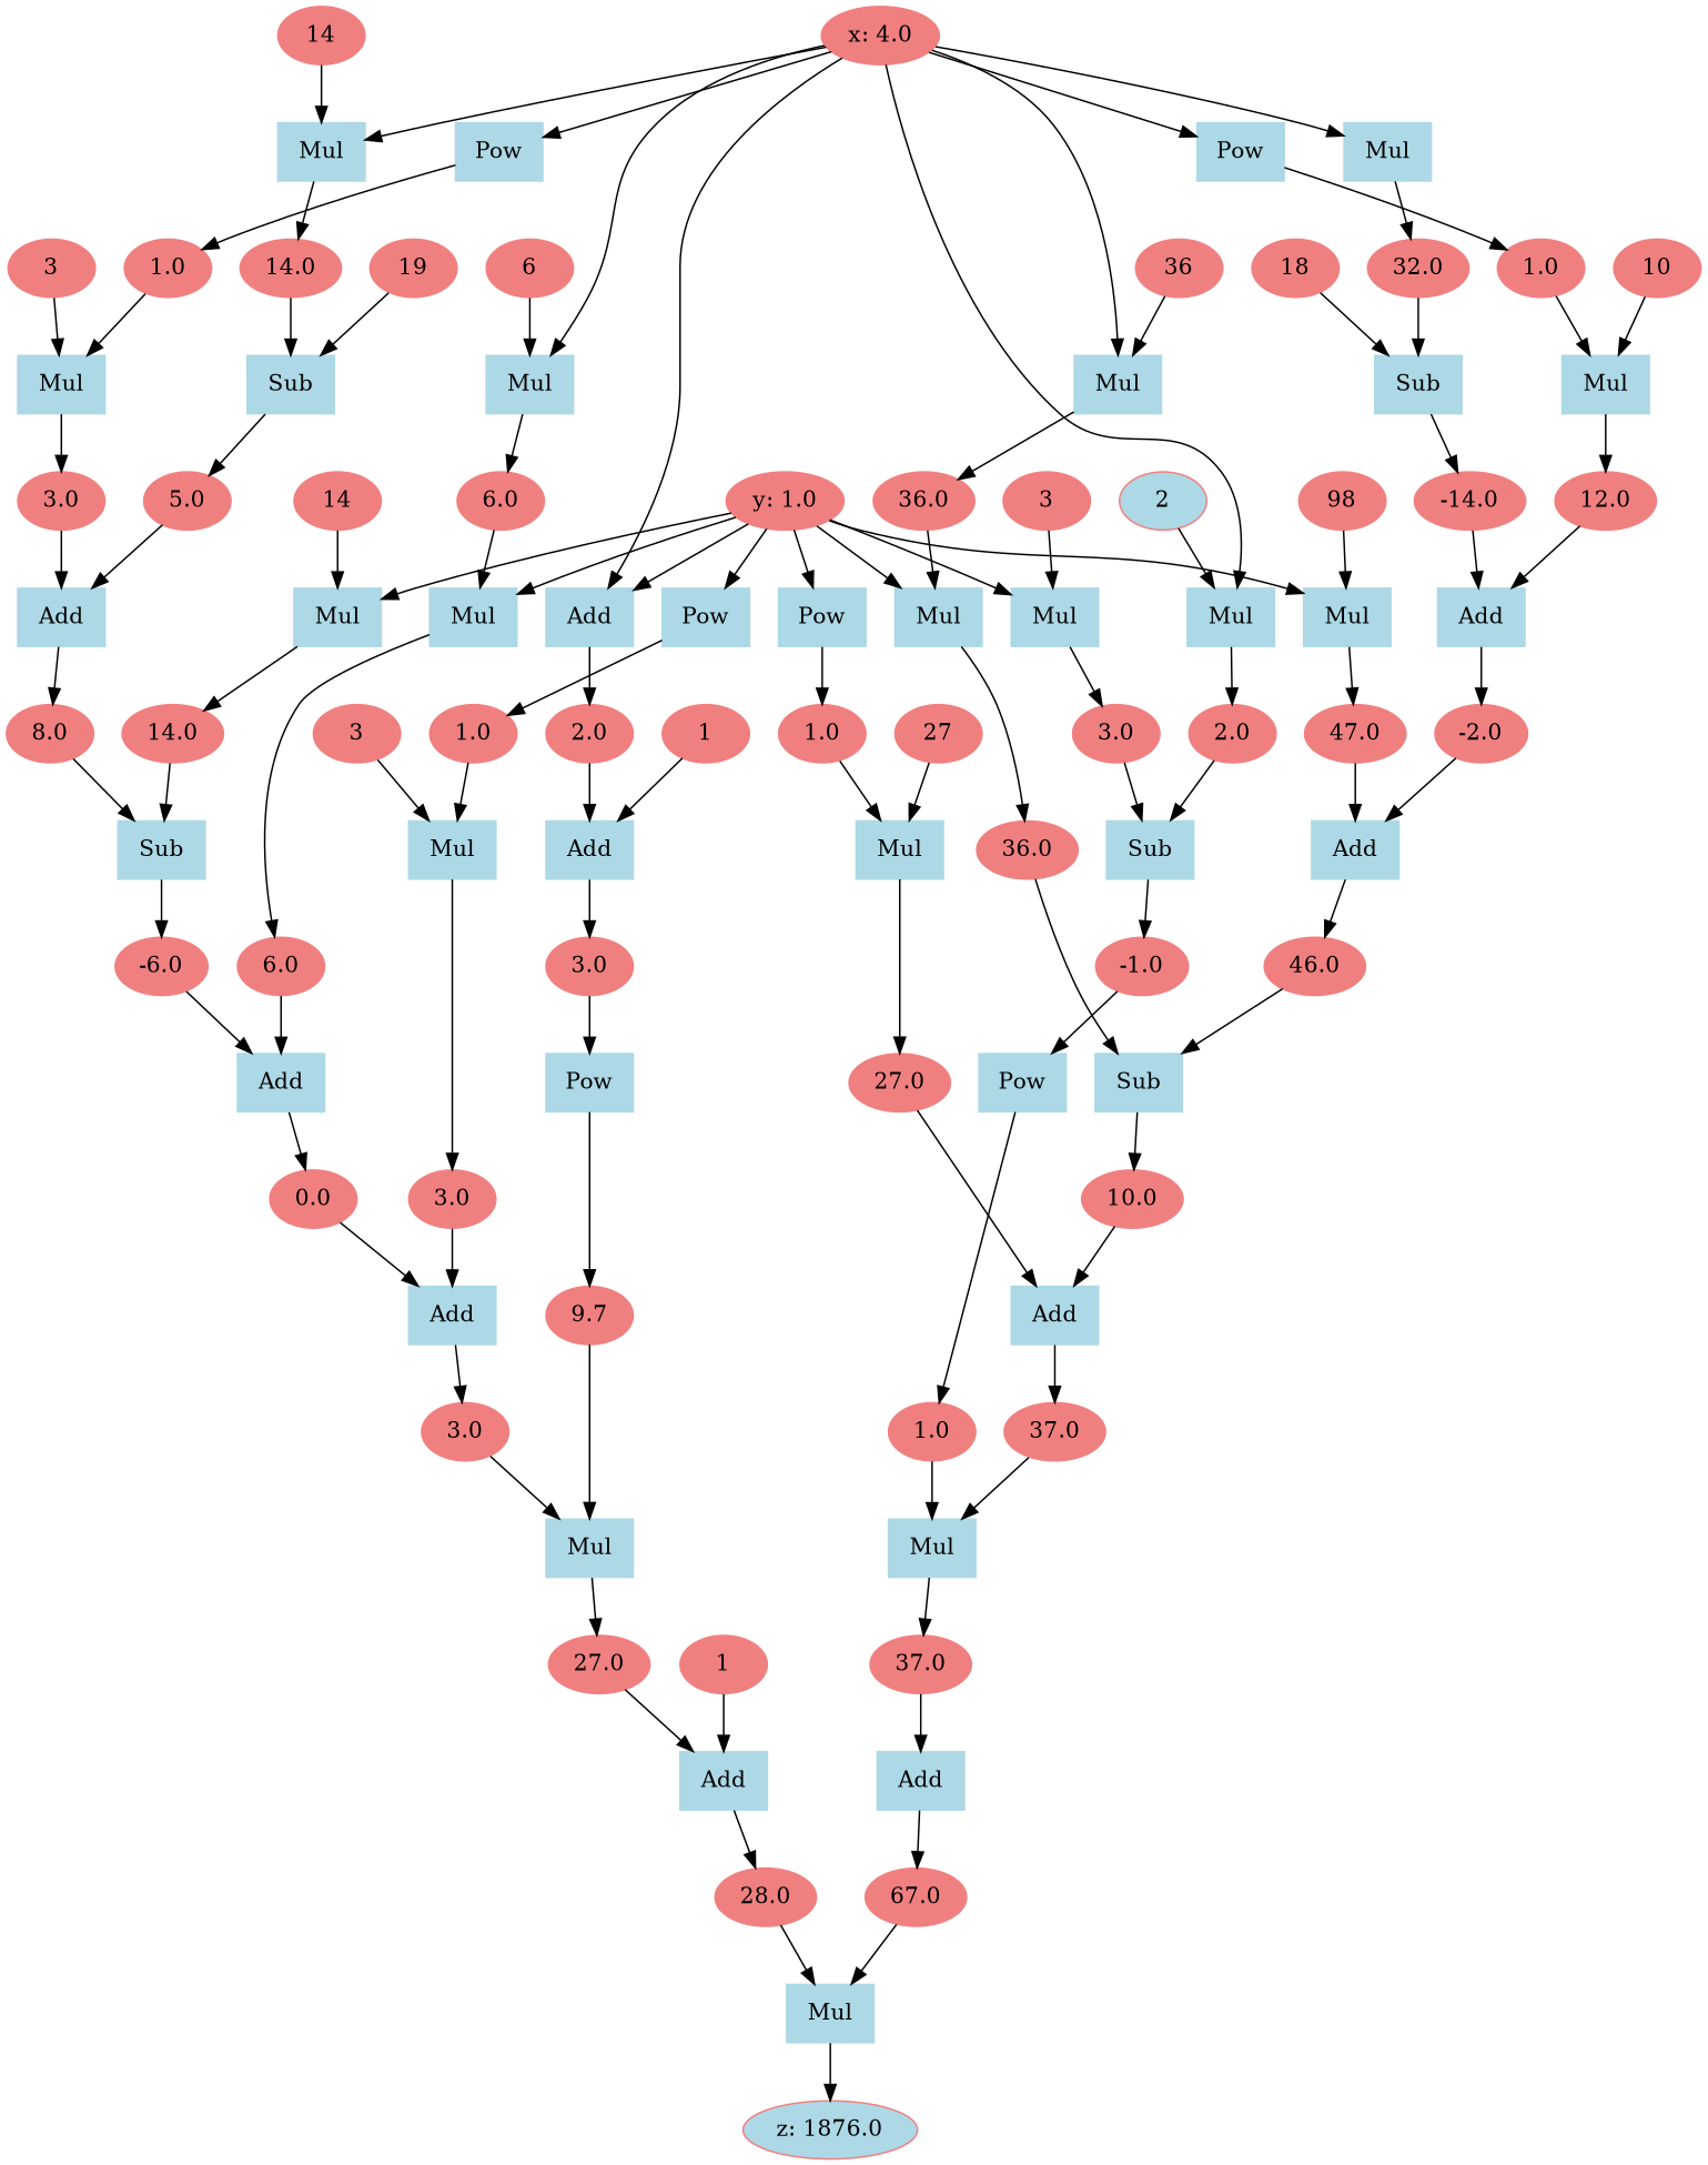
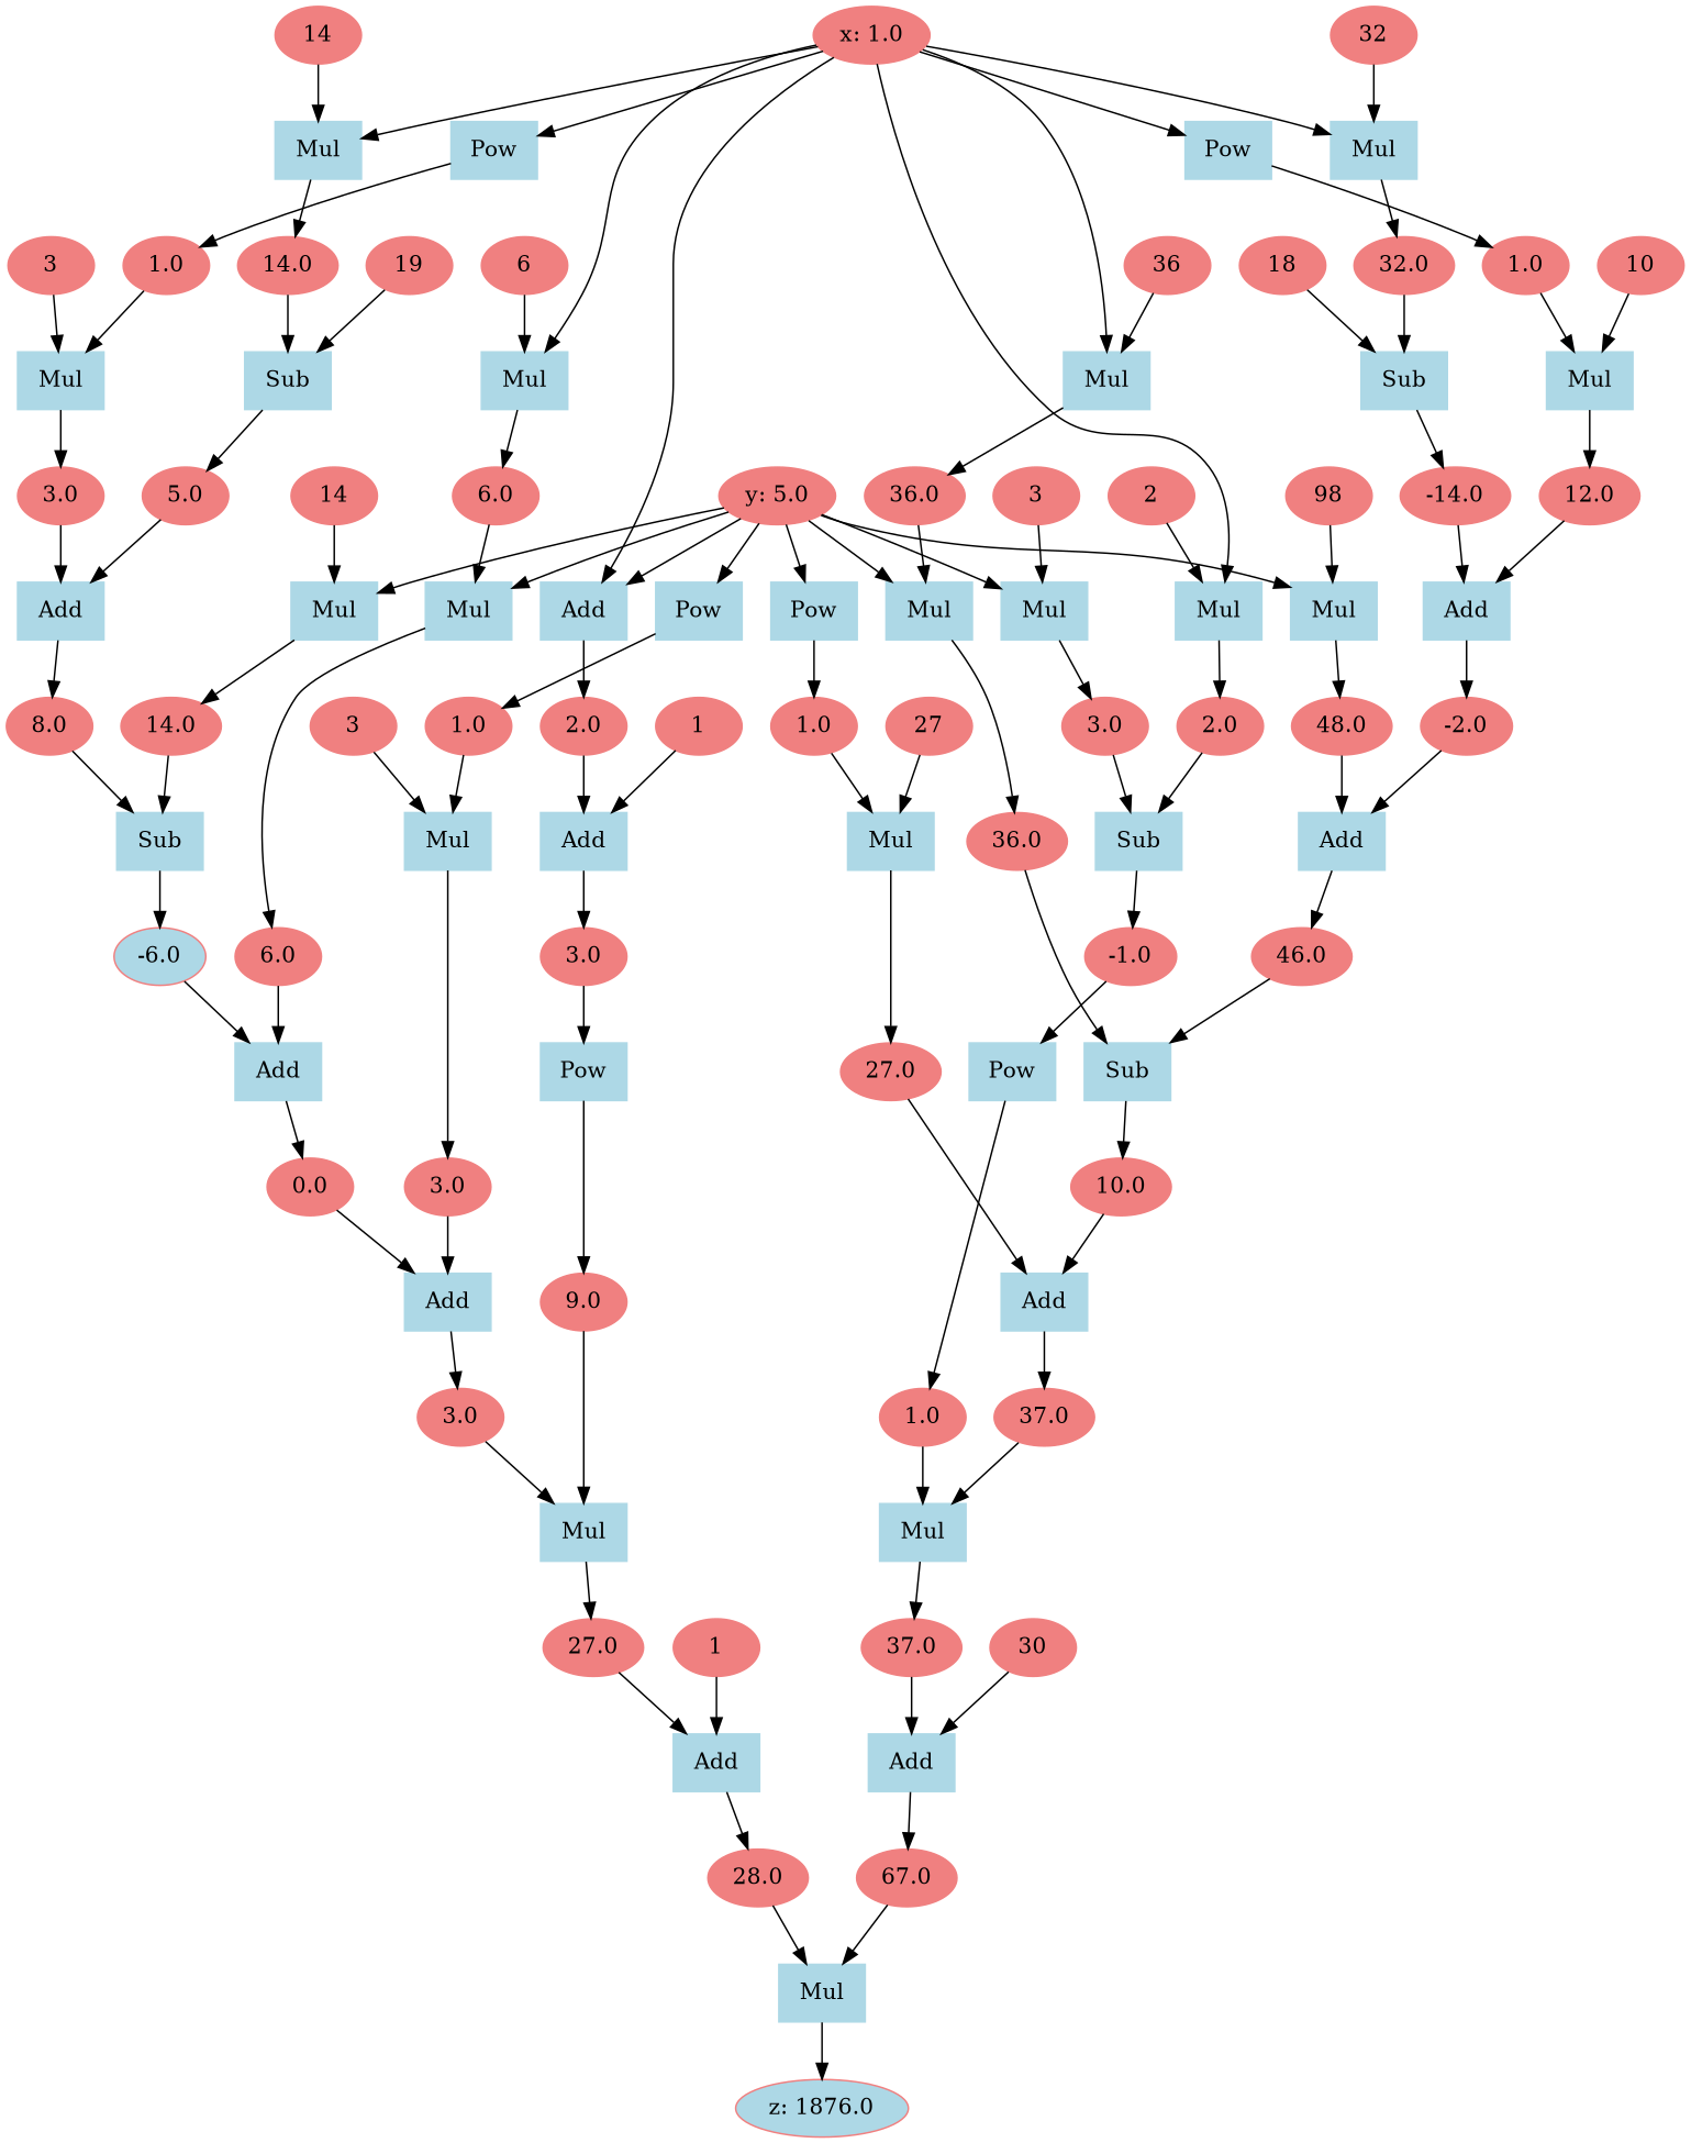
  digraph {
    node [color=lightcoral style=filled]
    n1 [fillcolor=lightblue label="z: 1876.0"]
    n2 [color=lightblue label=Mul shape=box]
    n3 [label=28.0]
    n4 [label=67.0]
    n5 [color=lightblue label=Add shape=box]
    n6 [label=37.0]
+   n7 [label=30]
    n8 [color=lightblue label=Mul shape=box]
    n9 [label=1.0]
    n10 [label=37.0]
    n11 [color=lightblue label=Add shape=box]
    n12 [label=10.0]
    n13 [label=27.0]
    n14 [color=lightblue label=Mul shape=box]
    n15 [label=1.0]
    n16 [label=27]
    n17 [color=lightblue label=Pow shape=box]
-   n18 [label="y: 1.0"]
+   n18 [label="y: 5.0"]
    n19 [color=lightblue label=Mul shape=box]
    n20 [color=lightblue label=Mul shape=box]
    n21 [color=lightblue label=Mul shape=box]
    n22 [color=lightblue label=Pow shape=box]
    n23 [color=lightblue label=Mul shape=box]
    n24 [color=lightblue label=Mul shape=box]
    n25 [color=lightblue label=Add shape=box]
    n26 [label=36.0]
-   n27 [label=47.0]
+   n27 [label=48.0]
    n28 [label=3.0]
    n29 [label=1.0]
    n30 [label=6.0]
    n31 [label=14.0]
    n32 [label=2.0]
    n33 [color=lightblue label=Sub shape=box]
    n34 [label=46.0]
    n35 [label=36.0]
    n36 [color=lightblue label=Mul shape=box]
-   n37 [label="x: 4.0"]
+   n37 [label="x: 1.0"]
    n38 [color=lightblue label=Pow shape=box]
    n39 [color=lightblue label=Mul shape=box]
    n40 [color=lightblue label=Mul shape=box]
    n41 [color=lightblue label=Mul shape=box]
    n42 [color=lightblue label=Pow shape=box]
    n43 [color=lightblue label=Mul shape=box]
    n44 [label=1.0]
    n45 [label=32.0]
    n46 [label=2.0]
    n47 [label=6.0]
    n48 [label=1.0]
    n49 [label=14.0]
    n50 [label=36]
    n51 [color=lightblue label=Add shape=box]
    n52 [label=-2.0]
    n53 [label=98]
    n54 [color=lightblue label=Add shape=box]
    n55 [label=-14.0]
    n56 [label=12.0]
    n57 [color=lightblue label=Mul shape=box]
    n58 [label=10]
    n59 [color=lightblue label=Sub shape=box]
    n60 [label=18]
+   n61 [label=32]
    n62 [color=lightblue label=Pow shape=box]
    n63 [label=-1.0]
    n64 [color=lightblue label=Sub shape=box]
    n65 [label=3]
-   n66 [label=2 fillcolor=lightblue]
+   n66 [label=2]
    n67 [color=lightblue label=Add shape=box]
    n68 [label=27.0]
    n69 [label=1]
    n70 [color=lightblue label=Mul shape=box]
-   n71 [label=9.7]
+   n71 [label=9.0]
    n72 [label=3.0]
    n73 [color=lightblue label=Add shape=box]
    n74 [label=0.0]
    n75 [label=3.0]
    n76 [color=lightblue label=Mul shape=box]
    n77 [label=3]
    n78 [color=lightblue label=Add shape=box]
-   n79 [label=-6.0]
+   n79 [label=-6.0 fillcolor=lightblue]
    n80 [label=6]
    n81 [color=lightblue label=Sub shape=box]
    n82 [label=8.0]
    n83 [label=14]
    n84 [color=lightblue label=Add shape=box]
    n85 [label=5.0]
    n86 [label=3.0]
    n87 [color=lightblue label=Mul shape=box]
    n88 [label=3]
    n89 [color=lightblue label=Sub shape=box]
    n90 [label=19]
    n91 [label=14]
    n92 [color=lightblue label=Pow shape=box]
    n93 [label=3.0]
    n94 [color=lightblue label=Add shape=box]
    n95 [label=1]
    n2 -> n1
    n3 -> n2
    n4 -> n2
    n5 -> n4
    n6 -> n5
+   n7 -> n5
    n8 -> n6
    n9 -> n8
    n10 -> n8
    n11 -> n10
    n12 -> n11
    n13 -> n11
    n14 -> n13
    n15 -> n14
    n16 -> n14
    n17 -> n15
    n18 -> n17
    n18 -> n19
    n18 -> n20
    n18 -> n21
    n18 -> n22
    n18 -> n23
    n18 -> n24
    n18 -> n25
    n19 -> n26
    n20 -> n27
    n21 -> n28
    n22 -> n29
    n23 -> n30
    n24 -> n31
    n25 -> n32
    n26 -> n33
    n27 -> n51
    n28 -> n64
    n29 -> n76
    n30 -> n78
    n31 -> n81
    n32 -> n94
    n33 -> n12
    n34 -> n33
    n35 -> n19
    n36 -> n35
    n37 -> n25
    n37 -> n36
    n37 -> n38
    n37 -> n39
    n37 -> n40
    n37 -> n41
    n37 -> n42
    n37 -> n43
    n38 -> n44
    n39 -> n45
    n40 -> n46
    n41 -> n47
    n42 -> n48
    n43 -> n49
    n44 -> n57
    n45 -> n59
    n46 -> n64
    n47 -> n23
    n48 -> n87
    n49 -> n89
    n50 -> n36
    n51 -> n34
    n52 -> n51
    n53 -> n20
    n54 -> n52
    n55 -> n54
    n56 -> n54
    n57 -> n56
    n58 -> n57
    n59 -> n55
    n60 -> n59
+   n61 -> n39
    n62 -> n9
    n63 -> n62
    n64 -> n63
    n65 -> n21
    n66 -> n40
    n67 -> n3
    n68 -> n67
    n69 -> n67
    n70 -> n68
    n71 -> n70
    n72 -> n70
    n73 -> n72
    n74 -> n73
    n75 -> n73
    n76 -> n75
    n77 -> n76
    n78 -> n74
    n79 -> n78
    n80 -> n41
    n81 -> n79
    n82 -> n81
    n83 -> n24
    n84 -> n82
    n85 -> n84
    n86 -> n84
    n87 -> n86
    n88 -> n87
    n89 -> n85
    n90 -> n89
    n91 -> n43
    n92 -> n71
    n93 -> n92
    n94 -> n93
    n95 -> n94
  }
